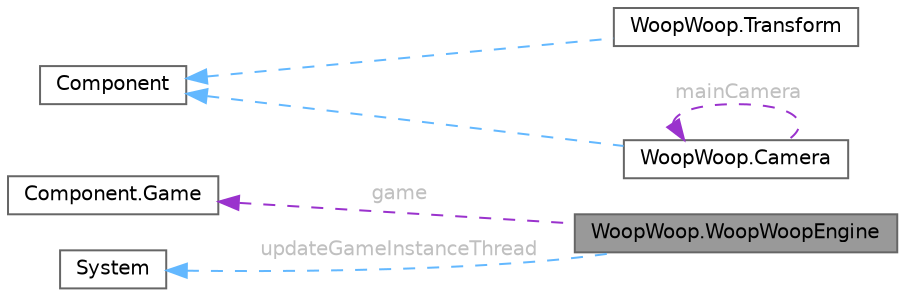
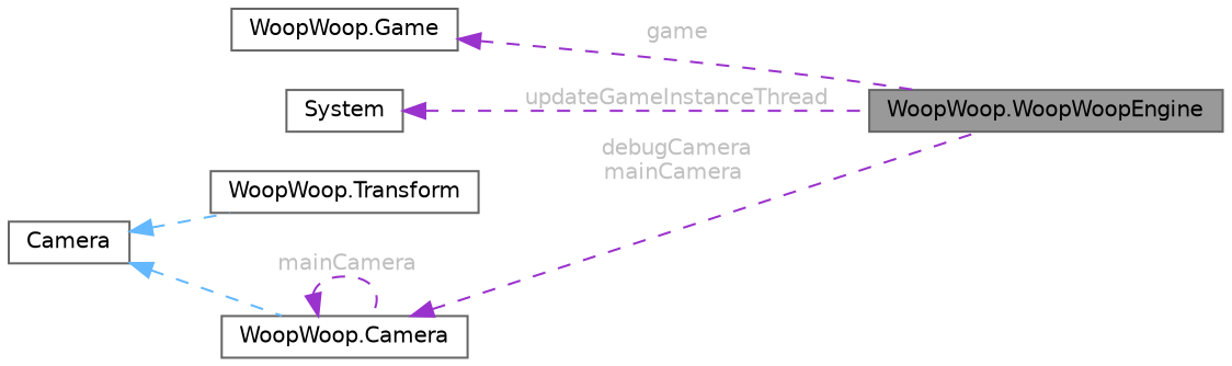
  digraph {
    rankdir=LR
    node [color=gray40 fillcolor=white fontname=Helvetica fontsize=10 shape=box style=filled]
    edge [color=darkorchid3 dir=back fontcolor=grey fontname=Helvetica fontsize=10 labelfontname=Helvetica labelfontsize=10 style=dashed]
    n1 [fillcolor=grey60 fontcolor=black height=0.2 label="WoopWoop.WoopWoopEngine" width=0.4]
-   n2 [height=0.2 label="Component.Game" width=0.4]
+   n2 [height=0.2 label="WoopWoop.Game" width=0.4]
    n3 [height=0.2 label=System width=0.4]
    n4 [height=0.2 label="WoopWoop.Transform" width=0.4]
-   n5 [height=0.2 label=Component width=0.4]
+   n5 [height=0.2 label=Camera width=0.4]
    n6 [height=0.2 label="WoopWoop.Camera" width=0.4]
    n2 -> n1 [label=" game"]
-   n3 -> n1 [color=steelblue1 label=" updateGameInstanceThread"]
+   n3 -> n1 [label=" updateGameInstanceThread"]
    n5 -> n4 [color=steelblue1 fontcolor=""]
    n5 -> n6 [color=steelblue1 fontcolor=""]
+   n6 -> n1 [label=" debugCamera\nmainCamera"]
    n6 -> n6 [label=" mainCamera"]
  }
